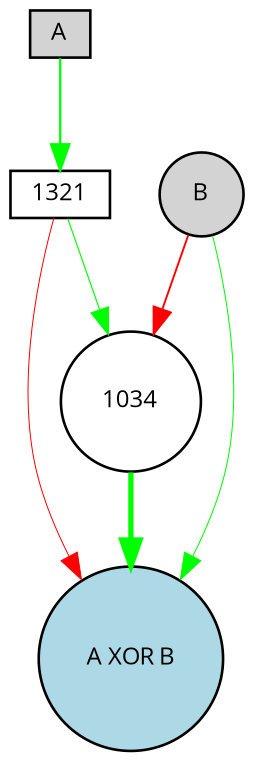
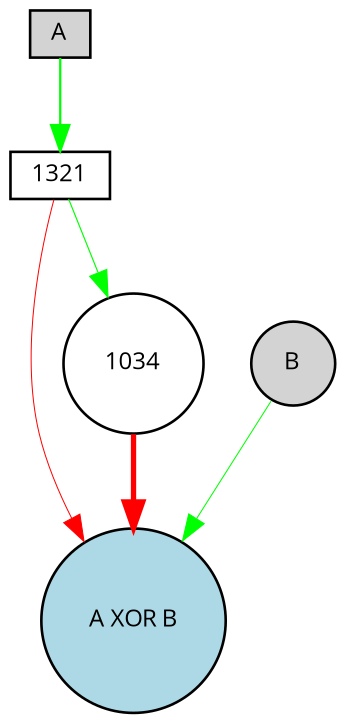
  digraph {
    fontname="Open Sans"
    node [fillcolor=lightgray fontname="Open Sans" fontsize=9 shape=circle style=filled]
    edge [color=green fontname="Open Sans" style=solid]
    A [height=0.2 shape=box width=0.2]
    1321 [fillcolor=white height=0.2 shape=box width=0.2]
    "A XOR B" [fillcolor=lightblue height=0.2 width=0.2]
    1034 [fillcolor=white height=0.2 width=0.2]
    B [height=0.2 width=0.2]
    A -> 1321 [penwidth=0.8526415321966484]
    1321 -> "A XOR B" [color=red penwidth=0.382466500911973]
    1321 -> 1034 [penwidth=0.44521923458104196]
-   1034 -> "A XOR B" [penwidth=2.0203539410035285]
+   1034 -> "A XOR B" [color=red penwidth=2.0203539410035285]
    B -> "A XOR B" [penwidth=0.3921243289237707]
-   B -> 1034 [color=red penwidth=0.7317863839677504]
  }
